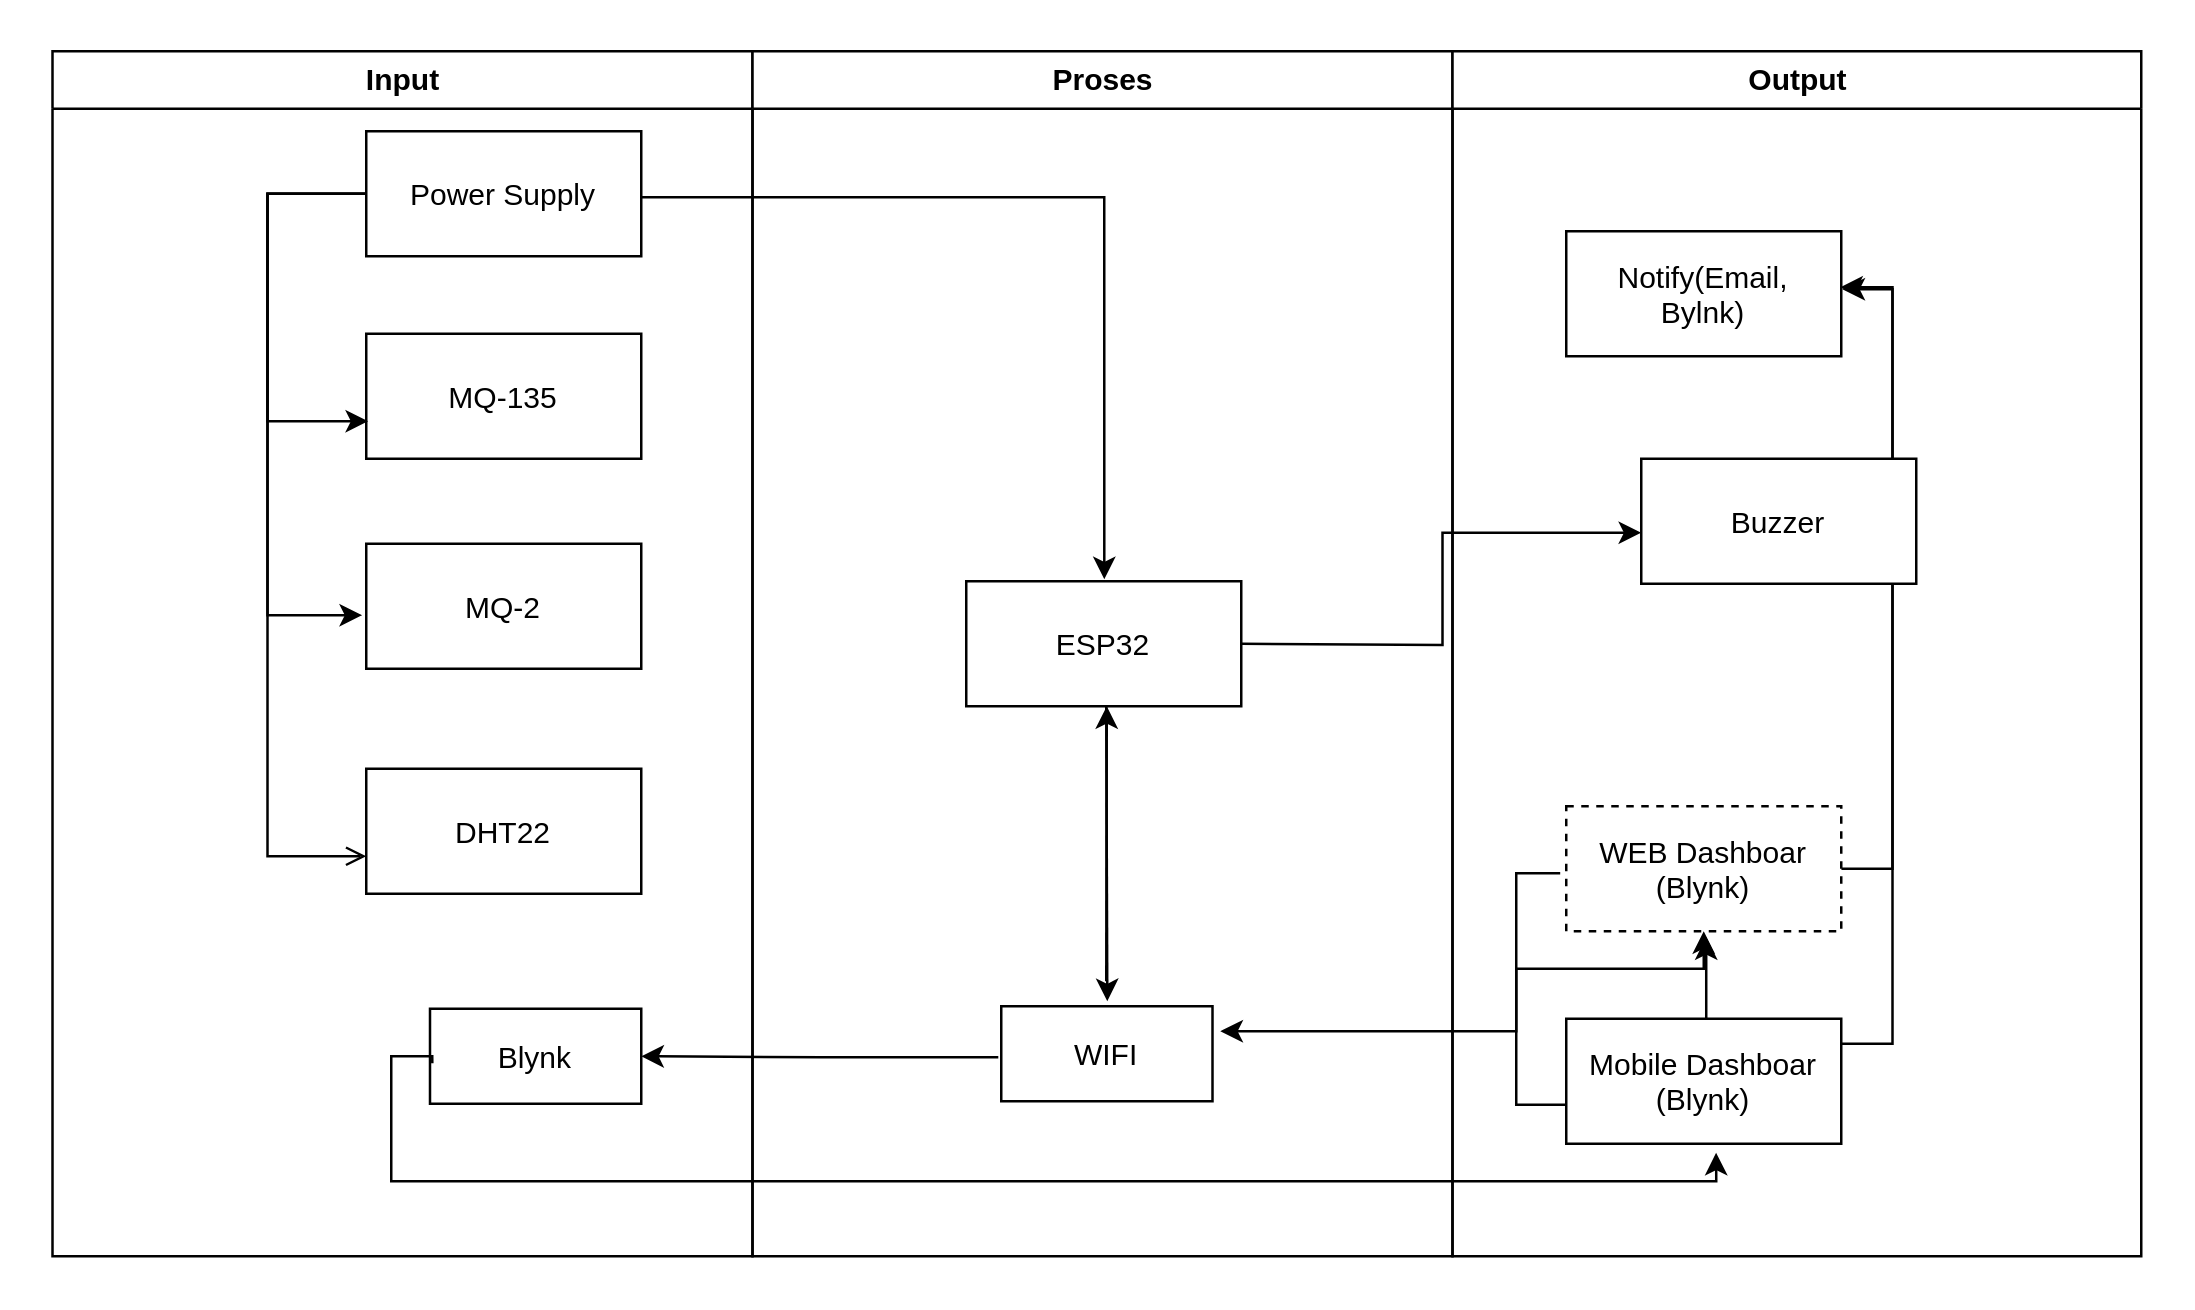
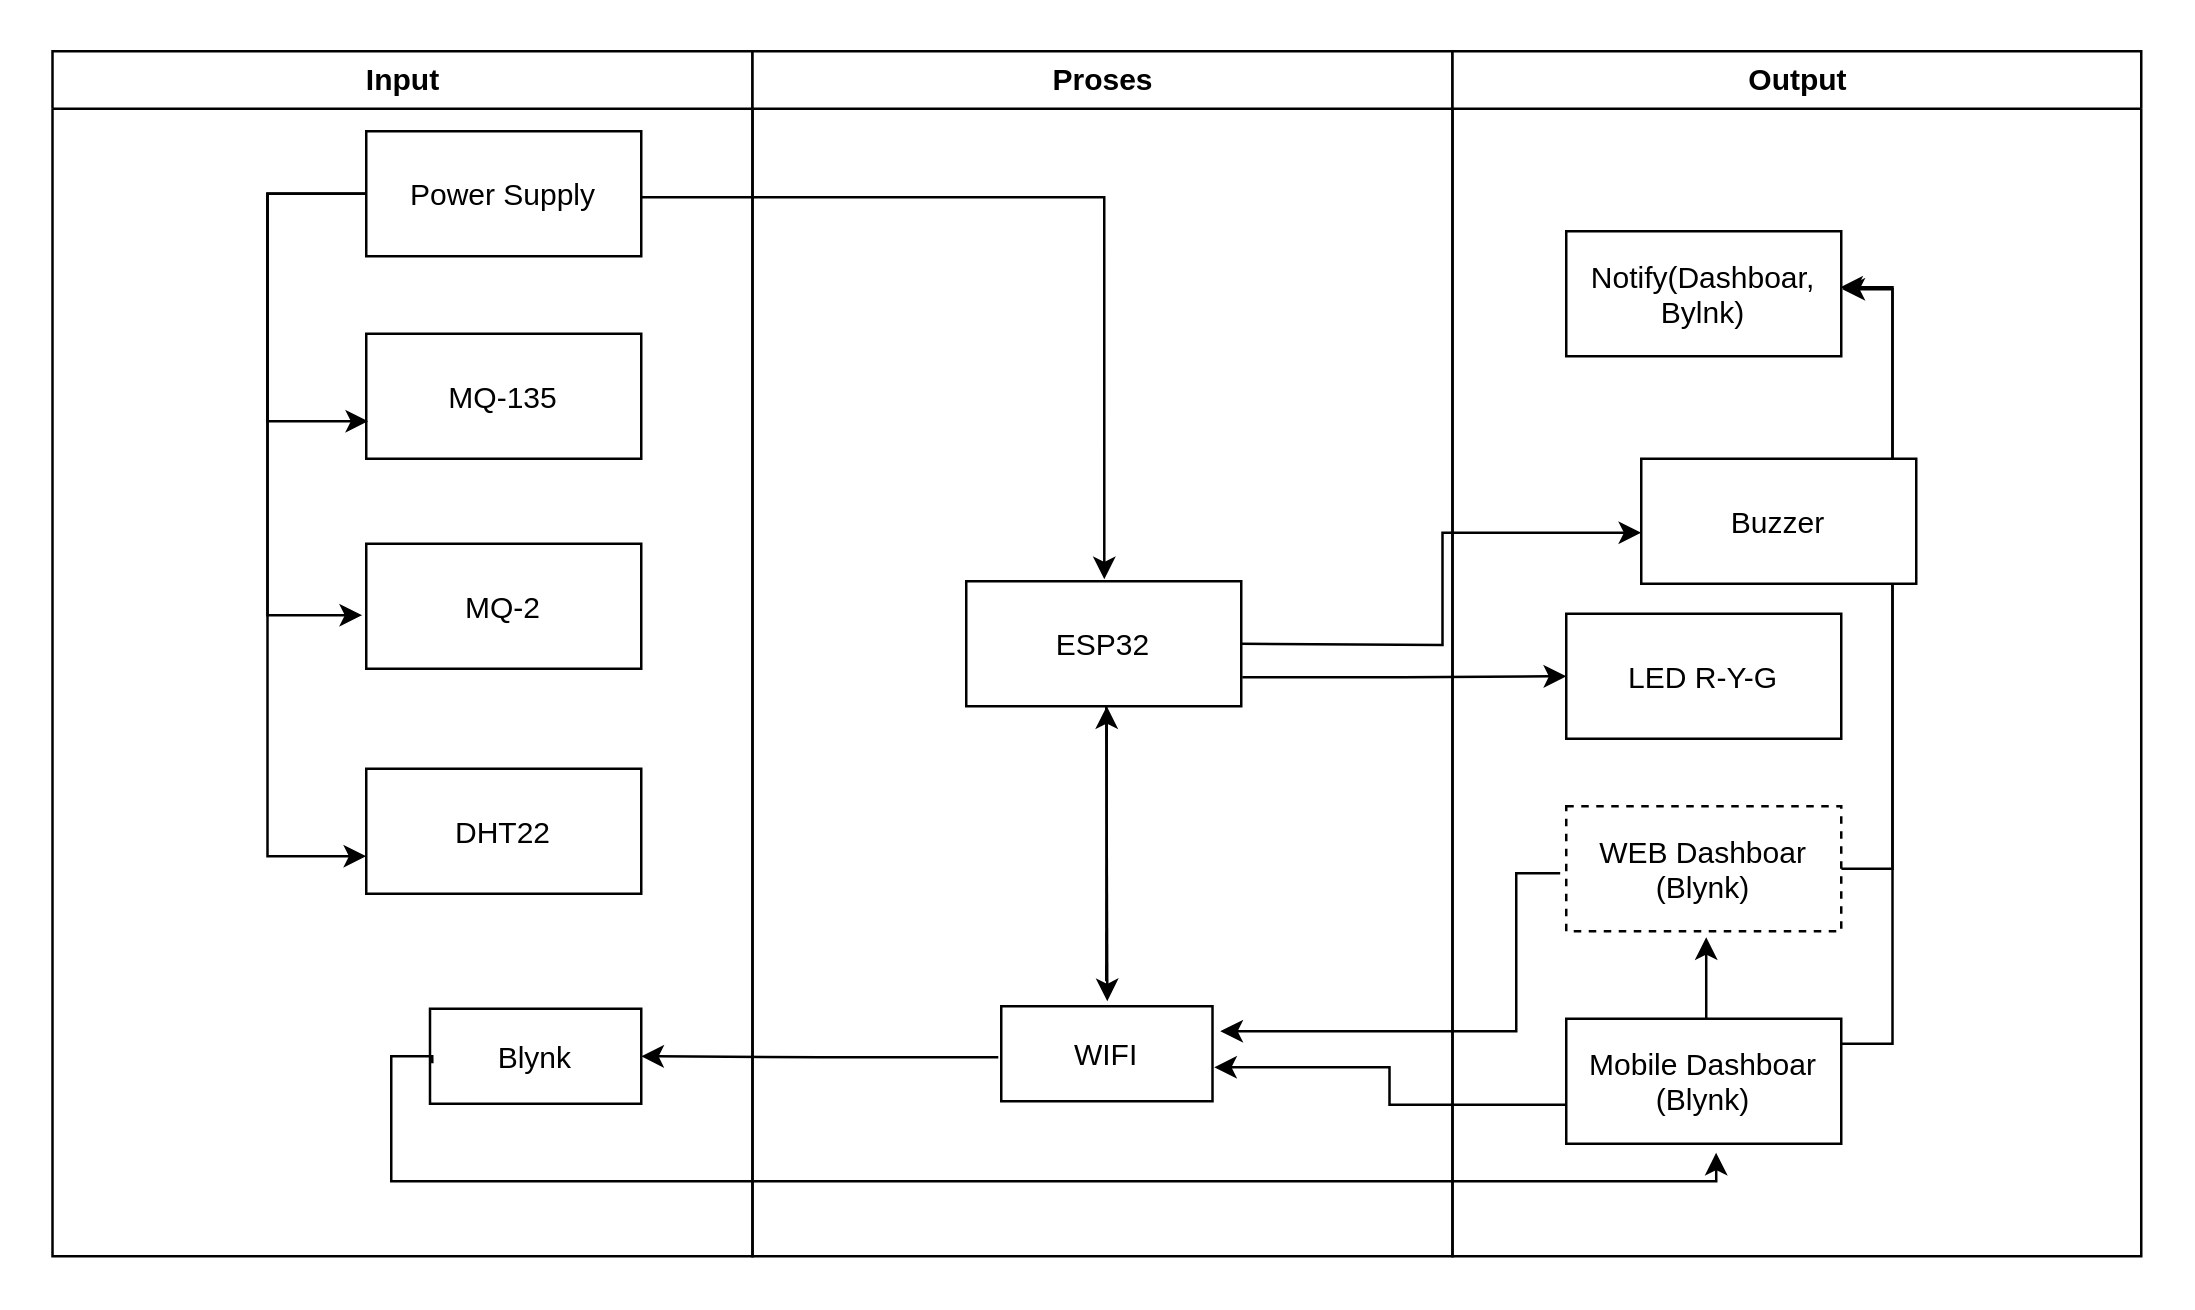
  <mxCell id="0" />
  <mxCell id="1" parent="0" />
  <mxCell id="2" value="Input" style="swimlane;whiteSpace=wrap" parent="1" vertex="1"><mxGeometry x="20.5" y="20" width="280" height="482" as="geometry" /></mxCell>
  <mxCell id="3" value="MQ-135" style="" parent="2" vertex="1"><mxGeometry x="125.5" y="113" width="110" height="50" as="geometry" /></mxCell>
  <mxCell id="4" value="MQ-2" style="" parent="2" vertex="1"><mxGeometry x="125.5" y="197" width="110" height="50" as="geometry" /></mxCell>
  <mxCell id="5" value="DHT22" style="" parent="2" vertex="1"><mxGeometry x="125.5" y="287" width="110" height="50" as="geometry" /></mxCell>
  <mxCell id="6" value="Blynk" style="" parent="2" vertex="1"><mxGeometry x="151" y="383" width="84.5" height="38" as="geometry" /></mxCell>
- <mxCell id="7" style="edgeStyle=orthogonalEdgeStyle;rounded=0;orthogonalLoop=1;jettySize=auto;html=1;entryX=0;entryY=0.7;entryDx=0;entryDy=0;entryPerimeter=0;endArrow=open;" parent="2" source="10" target="5" edge="1"><mxGeometry relative="1" as="geometry"><Array as="points"><mxPoint x="86" y="57" /><mxPoint x="86" y="322" /></Array></mxGeometry></mxCell>
+ <mxCell id="7" style="edgeStyle=orthogonalEdgeStyle;rounded=0;orthogonalLoop=1;jettySize=auto;html=1;entryX=0;entryY=0.7;entryDx=0;entryDy=0;entryPerimeter=0;" parent="2" source="10" target="5" edge="1"><mxGeometry relative="1" as="geometry"><Array as="points"><mxPoint x="86" y="57" /><mxPoint x="86" y="322" /></Array></mxGeometry></mxCell>
  <mxCell id="8" style="edgeStyle=orthogonalEdgeStyle;rounded=0;orthogonalLoop=1;jettySize=auto;html=1;entryX=0.007;entryY=0.7;entryDx=0;entryDy=0;entryPerimeter=0;" parent="2" source="10" target="3" edge="1"><mxGeometry relative="1" as="geometry"><Array as="points"><mxPoint x="86" y="57" /><mxPoint x="86" y="148" /></Array></mxGeometry></mxCell>
  <mxCell id="9" style="edgeStyle=orthogonalEdgeStyle;rounded=0;orthogonalLoop=1;jettySize=auto;html=1;entryX=-0.015;entryY=0.572;entryDx=0;entryDy=0;entryPerimeter=0;" parent="2" source="10" target="4" edge="1"><mxGeometry relative="1" as="geometry"><Array as="points"><mxPoint x="86" y="57" /><mxPoint x="86" y="226" /></Array></mxGeometry></mxCell>
  <mxCell id="10" value="Power Supply" style="" parent="2" vertex="1"><mxGeometry x="125.5" y="32" width="110" height="50" as="geometry" /></mxCell>
  <mxCell id="11" value="Proses" style="swimlane;whiteSpace=wrap" parent="1" vertex="1"><mxGeometry x="300.5" y="20" width="280" height="482" as="geometry" /></mxCell>
  <mxCell id="12" style="rounded=0;orthogonalLoop=1;jettySize=auto;html=1;entryX=0.502;entryY=-0.053;entryDx=0;entryDy=0;entryPerimeter=0;exitX=0.509;exitY=0.992;exitDx=0;exitDy=0;exitPerimeter=0;" parent="11" source="13" target="14" edge="1"><mxGeometry relative="1" as="geometry" /></mxCell>
  <mxCell id="13" value="ESP32" style="" parent="11" vertex="1"><mxGeometry x="85.5" y="212" width="110" height="50" as="geometry" /></mxCell>
  <mxCell id="14" value="WIFI" style="" parent="11" vertex="1"><mxGeometry x="99.5" y="382" width="84.5" height="38" as="geometry" /></mxCell>
  <mxCell id="15" value="Output" style="swimlane;whiteSpace=wrap" parent="1" vertex="1"><mxGeometry x="580.5" y="20" width="275.5" height="482" as="geometry" /></mxCell>
+ <mxCell id="16" value="LED R-Y-G" style="" parent="15" vertex="1"><mxGeometry x="45.5" y="225" width="110" height="50" as="geometry" /></mxCell>
  <mxCell id="17" style="edgeStyle=orthogonalEdgeStyle;rounded=0;orthogonalLoop=1;jettySize=auto;html=1;entryX=0.509;entryY=1.048;entryDx=0;entryDy=0;entryPerimeter=0;" parent="15" target="21" edge="1"><mxGeometry relative="1" as="geometry"><mxPoint x="105.5" y="392" as="sourcePoint" /></mxGeometry></mxCell>
  <mxCell id="18" style="edgeStyle=orthogonalEdgeStyle;rounded=0;orthogonalLoop=1;jettySize=auto;html=1;entryX=0.996;entryY=0.448;entryDx=0;entryDy=0;entryPerimeter=0;" parent="15" source="19" target="22" edge="1"><mxGeometry relative="1" as="geometry"><Array as="points"><mxPoint x="176" y="397" /><mxPoint x="176" y="94" /></Array></mxGeometry></mxCell>
  <mxCell id="19" value="Mobile Dashboar&#10;(Blynk)" style="" parent="15" vertex="1"><mxGeometry x="45.5" y="387" width="110" height="50" as="geometry" /></mxCell>
  <mxCell id="20" style="edgeStyle=orthogonalEdgeStyle;rounded=0;orthogonalLoop=1;jettySize=auto;html=1;entryX=1.004;entryY=0.464;entryDx=0;entryDy=0;entryPerimeter=0;" parent="15" source="21" target="22" edge="1"><mxGeometry relative="1" as="geometry"><Array as="points"><mxPoint x="176" y="327" /><mxPoint x="176" y="95" /></Array></mxGeometry></mxCell>
  <mxCell id="21" value="WEB Dashboar&#10;(Blynk)" style="dashed=1;" parent="15" vertex="1"><mxGeometry x="45.5" y="302" width="110" height="50" as="geometry" /></mxCell>
- <mxCell id="22" value="Notify(Email, &#10;Bylnk)" style="" parent="15" vertex="1"><mxGeometry x="45.5" y="72" width="110" height="50" as="geometry" /></mxCell>
+ <mxCell id="22" value="Notify(Dashboar, &#10;Bylnk)" style="" parent="15" vertex="1"><mxGeometry x="45.5" y="72" width="110" height="50" as="geometry" /></mxCell>
  <mxCell id="23" value="Buzzer" style="" parent="15" vertex="1"><mxGeometry x="75.5" y="163" width="110" height="50" as="geometry" /></mxCell>
  <mxCell id="24" style="edgeStyle=orthogonalEdgeStyle;rounded=0;orthogonalLoop=1;jettySize=auto;html=1;entryX=0.502;entryY=-0.016;entryDx=0;entryDy=0;entryPerimeter=0;exitX=0.996;exitY=0.528;exitDx=0;exitDy=0;exitPerimeter=0;" parent="1" source="10" target="13" edge="1"><mxGeometry relative="1" as="geometry" /></mxCell>
  <mxCell id="25" style="edgeStyle=orthogonalEdgeStyle;rounded=0;orthogonalLoop=1;jettySize=auto;html=1;entryX=1;entryY=0.5;entryDx=0;entryDy=0;entryPerimeter=0;exitX=-0.014;exitY=0.537;exitDx=0;exitDy=0;exitPerimeter=0;" parent="1" source="14" target="6" edge="1"><mxGeometry relative="1" as="geometry" /></mxCell>
  <mxCell id="26" style="edgeStyle=none;rounded=0;orthogonalLoop=1;jettySize=auto;html=1;entryX=0.511;entryY=1;entryDx=0;entryDy=0;entryPerimeter=0;" parent="1" target="13" edge="1"><mxGeometry relative="1" as="geometry"><mxPoint x="442.25" y="292" as="targetPoint" /><mxPoint x="442" y="392" as="sourcePoint" /></mxGeometry></mxCell>
  <mxCell id="27" style="edgeStyle=orthogonalEdgeStyle;rounded=0;orthogonalLoop=1;jettySize=auto;html=1;entryX=1.037;entryY=0.263;entryDx=0;entryDy=0;entryPerimeter=0;exitX=-0.022;exitY=0.536;exitDx=0;exitDy=0;exitPerimeter=0;" parent="1" source="21" target="14" edge="1"><mxGeometry relative="1" as="geometry"><Array as="points"><mxPoint x="606" y="349" /><mxPoint x="606" y="412" /></Array></mxGeometry></mxCell>
- <mxCell id="28" style="edgeStyle=orthogonalEdgeStyle;rounded=0;orthogonalLoop=1;jettySize=auto;html=1;exitX=0;exitY=0.688;exitDx=0;exitDy=0;exitPerimeter=0;" parent="1" source="19" target="21" edge="1"><mxGeometry relative="1" as="geometry"><mxPoint x="616" y="426" as="sourcePoint" /></mxGeometry></mxCell>
+ <mxCell id="28" style="edgeStyle=orthogonalEdgeStyle;rounded=0;orthogonalLoop=1;jettySize=auto;html=1;entryX=1.008;entryY=0.642;entryDx=0;entryDy=0;entryPerimeter=0;exitX=0;exitY=0.688;exitDx=0;exitDy=0;exitPerimeter=0;" parent="1" source="19" target="14" edge="1"><mxGeometry relative="1" as="geometry"><mxPoint x="616" y="426" as="sourcePoint" /></mxGeometry></mxCell>
  <mxCell id="29" style="edgeStyle=orthogonalEdgeStyle;rounded=0;orthogonalLoop=1;jettySize=auto;html=1;entryX=0.545;entryY=1.072;entryDx=0;entryDy=0;entryPerimeter=0;exitX=0.011;exitY=0.574;exitDx=0;exitDy=0;exitPerimeter=0;" parent="1" source="6" target="19" edge="1"><mxGeometry relative="1" as="geometry"><mxPoint x="166" y="422" as="sourcePoint" /><Array as="points"><mxPoint x="172" y="422" /><mxPoint x="156" y="422" /><mxPoint x="156" y="472" /><mxPoint x="686" y="472" /></Array></mxGeometry></mxCell>
+ <mxCell id="30" style="edgeStyle=orthogonalEdgeStyle;rounded=0;orthogonalLoop=1;jettySize=auto;html=1;entryX=0;entryY=0.5;entryDx=0;entryDy=0;entryPerimeter=0;exitX=1.004;exitY=0.768;exitDx=0;exitDy=0;exitPerimeter=0;" parent="1" source="13" target="16" edge="1"><mxGeometry relative="1" as="geometry" /></mxCell>
  <mxCell id="31" style="edgeStyle=orthogonalEdgeStyle;rounded=0;orthogonalLoop=1;jettySize=auto;html=1;entryX=0;entryY=0.592;entryDx=0;entryDy=0;entryPerimeter=0;" parent="1" target="23" edge="1"><mxGeometry relative="1" as="geometry"><mxPoint x="496" y="257" as="sourcePoint" /></mxGeometry></mxCell>
